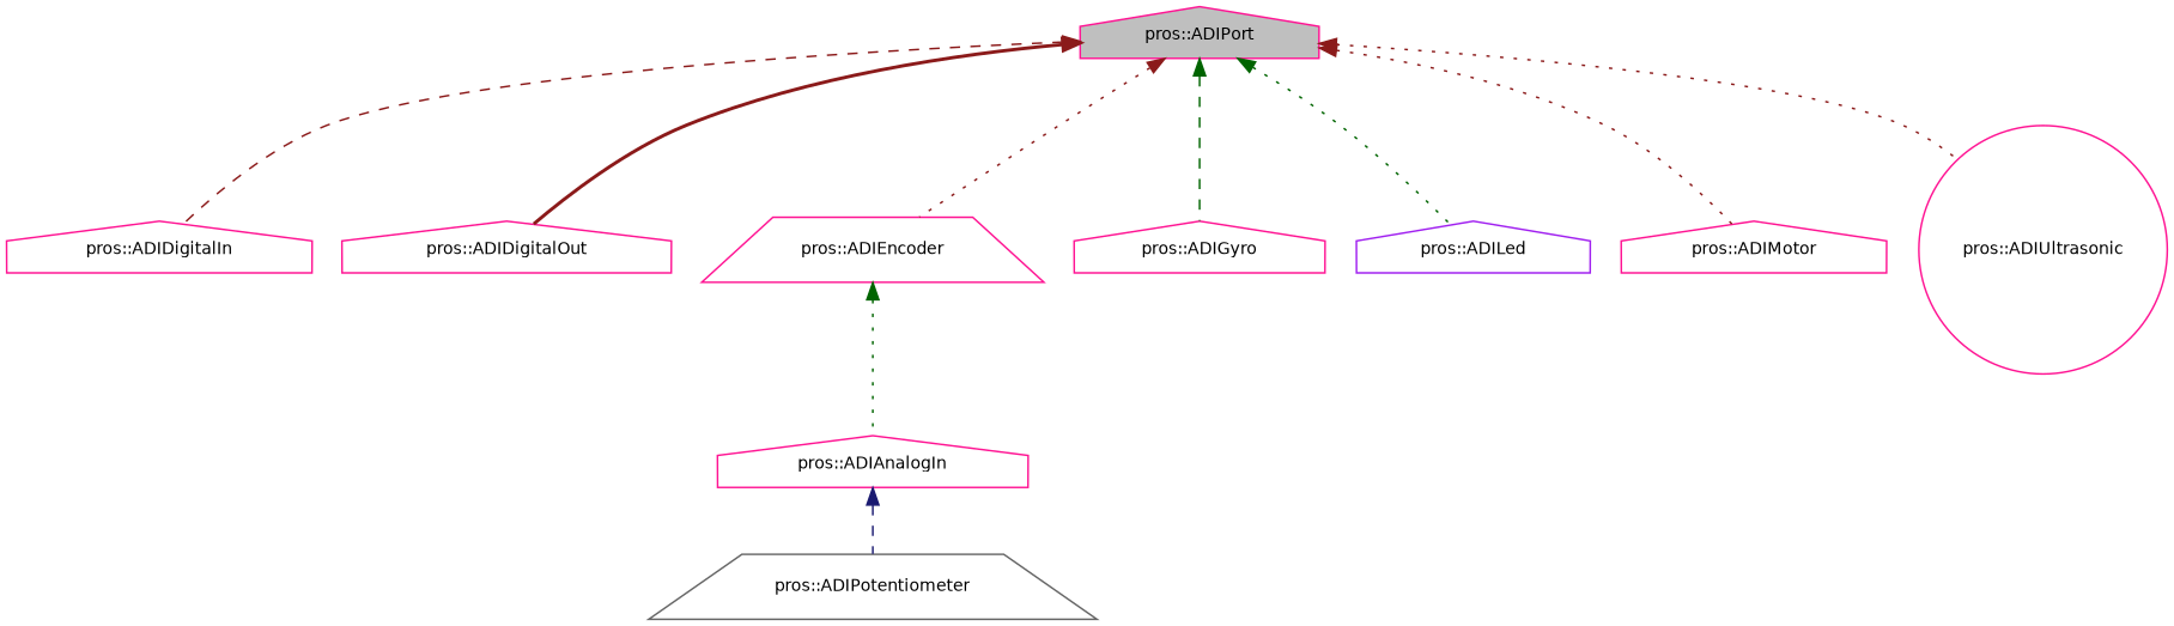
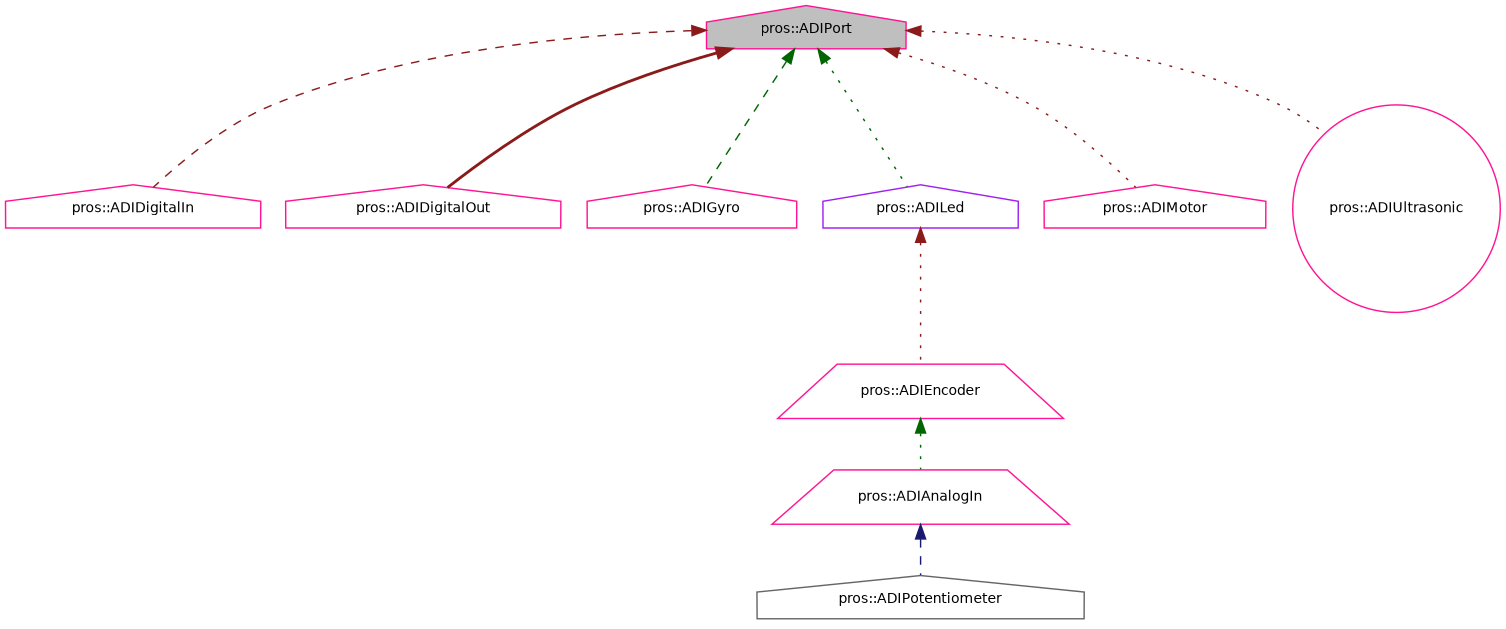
  digraph {
    rankdir=TB
    node [color=deeppink fillcolor=white fontname=Helvetica fontsize=10 shape=house style=filled]
    edge [color=firebrick4 dir=back fontname=Helvetica fontsize=10 labelfontname=Helvetica labelfontsize=10 style=dotted]
    n1 [fillcolor=grey75 fontcolor=black height=0.2 label="pros::ADIPort" width=0.4]
    n2 [height=0.2 label="pros::ADIDigitalIn" width=0.4]
    n3 [height=0.2 label="pros::ADIDigitalOut" width=0.4]
    n4 [height=0.2 label="pros::ADIEncoder" shape=trapezium width=0.4]
    n5 [height=0.2 label="pros::ADIGyro" width=0.4]
    n6 [color=purple height=0.2 label="pros::ADILed" width=0.4]
    n7 [height=0.2 label="pros::ADIMotor" width=0.4]
    n8 [height=0.2 label="pros::ADIUltrasonic" shape=circle width=0.4]
-   n9 [height=0.2 label="pros::ADIAnalogIn" width=0.4]
-   n10 [color=gray40 height=0.2 label="pros::ADIPotentiometer" shape=trapezium width=0.4]
+   n9 [height=0.2 label="pros::ADIAnalogIn" shape=trapezium width=0.4]
+   n10 [color=gray40 height=0.2 label="pros::ADIPotentiometer" width=0.4]
    n1 -> n2 [style=dashed]
    n1 -> n3 [style=bold]
-   n1 -> n4
+   n6 -> n4
    n1 -> n5 [color=darkgreen style=dashed]
    n1 -> n6 [color=darkgreen]
    n1 -> n7
    n1 -> n8
    n4 -> n9 [color=darkgreen]
    n9 -> n10 [color=midnightblue style=dashed]
  }
